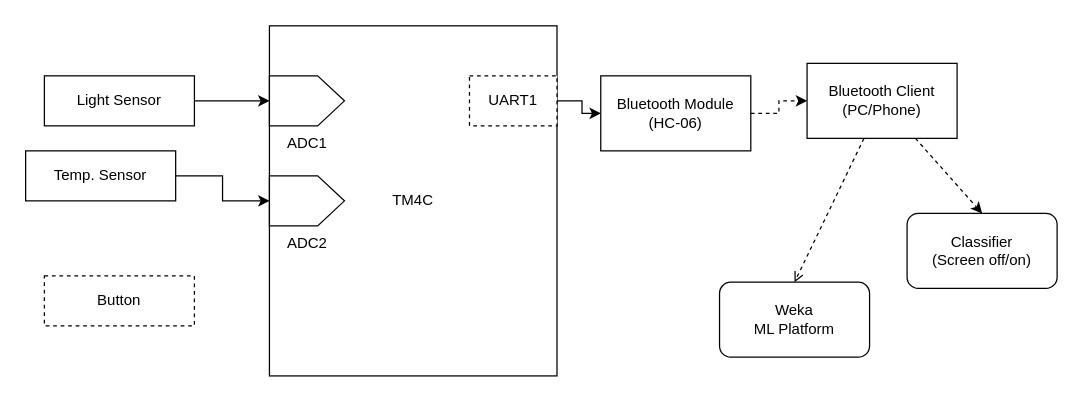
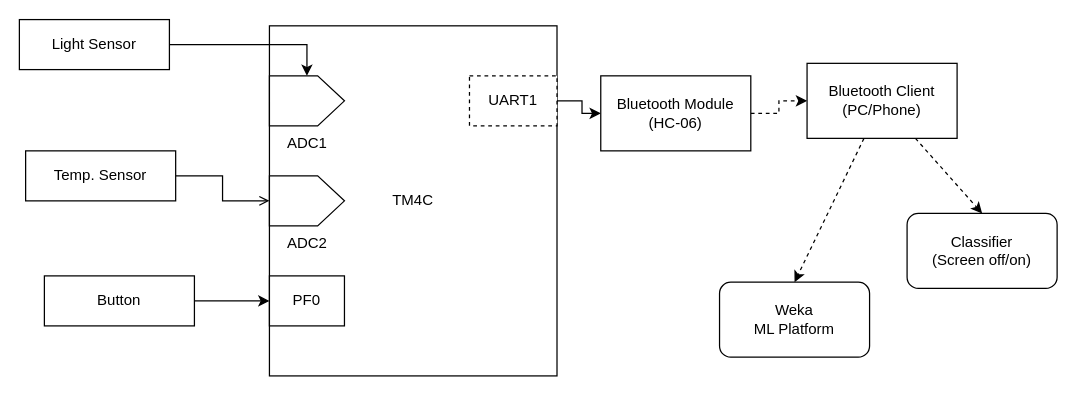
  <mxCell id="0" />
  <mxCell id="1" parent="0" />
  <mxCell id="2" value="TM4C" style="rounded=0;whiteSpace=wrap;html=1;" vertex="1" parent="1"><mxGeometry x="215" y="20" width="230" height="280" as="geometry" /></mxCell>
  <mxCell id="3" style="edgeStyle=orthogonalEdgeStyle;rounded=0;orthogonalLoop=1;jettySize=auto;html=1;" edge="1" parent="1" source="4" target="7"><mxGeometry relative="1" as="geometry" /></mxCell>
- <mxCell id="4" value="Light Sensor" style="rounded=0;whiteSpace=wrap;html=1;" vertex="1" parent="1"><mxGeometry x="35" y="60" width="120" height="40" as="geometry" /></mxCell>
- <mxCell id="5" style="edgeStyle=orthogonalEdgeStyle;rounded=0;orthogonalLoop=1;jettySize=auto;html=1;entryX=0;entryY=0.5;entryDx=0;entryDy=0;entryPerimeter=0;" edge="1" parent="1" source="6" target="8"><mxGeometry relative="1" as="geometry" /></mxCell>
+ <mxCell id="4" value="Light Sensor" style="rounded=0;whiteSpace=wrap;html=1;" vertex="1" parent="1"><mxGeometry x="15" y="15" width="120" height="40" as="geometry" /></mxCell>
+ <mxCell id="5" style="edgeStyle=orthogonalEdgeStyle;rounded=0;orthogonalLoop=1;jettySize=auto;html=1;entryX=0;entryY=0.5;entryDx=0;entryDy=0;entryPerimeter=0;endArrow=open;" edge="1" parent="1" source="6" target="8"><mxGeometry relative="1" as="geometry" /></mxCell>
  <mxCell id="6" value="Temp. Sensor" style="rounded=0;whiteSpace=wrap;html=1;" vertex="1" parent="1"><mxGeometry x="20" y="120" width="120" height="40" as="geometry" /></mxCell>
  <mxCell id="7" value="ADC1" style="verticalLabelPosition=bottom;shadow=0;dashed=0;align=center;html=1;verticalAlign=top;shape=mxgraph.electrical.abstract.dac;" vertex="1" parent="1"><mxGeometry x="215" y="60" width="60" height="40" as="geometry" /></mxCell>
  <mxCell id="8" value="ADC2" style="verticalLabelPosition=bottom;shadow=0;dashed=0;align=center;html=1;verticalAlign=top;shape=mxgraph.electrical.abstract.dac;" vertex="1" parent="1"><mxGeometry x="215" y="140" width="60" height="40" as="geometry" /></mxCell>
  <mxCell id="9" style="edgeStyle=orthogonalEdgeStyle;rounded=0;orthogonalLoop=1;jettySize=auto;html=1;entryX=0;entryY=0.5;entryDx=0;entryDy=0;" edge="1" parent="1" source="10" target="12"><mxGeometry relative="1" as="geometry" /></mxCell>
  <mxCell id="10" value="UART1" style="rounded=0;whiteSpace=wrap;html=1;dashed=1;" vertex="1" parent="1"><mxGeometry x="375" y="60" width="70" height="40" as="geometry" /></mxCell>
  <mxCell id="11" style="edgeStyle=orthogonalEdgeStyle;rounded=0;orthogonalLoop=1;jettySize=auto;html=1;dashed=1;" edge="1" parent="1" source="12" target="15"><mxGeometry relative="1" as="geometry" /></mxCell>
  <mxCell id="12" value="Bluetooth Module&lt;br&gt;(HC-06)" style="rounded=0;whiteSpace=wrap;html=1;" vertex="1" parent="1"><mxGeometry x="480" y="60" width="120" height="60" as="geometry" /></mxCell>
- <mxCell id="13" style="rounded=0;orthogonalLoop=1;jettySize=auto;html=1;entryX=0.5;entryY=0;entryDx=0;entryDy=0;dashed=1;endArrow=open;" edge="1" parent="1" source="15" target="16"><mxGeometry relative="1" as="geometry" /></mxCell>
+ <mxCell id="13" style="rounded=0;orthogonalLoop=1;jettySize=auto;html=1;entryX=0.5;entryY=0;entryDx=0;entryDy=0;dashed=1;" edge="1" parent="1" source="15" target="16"><mxGeometry relative="1" as="geometry" /></mxCell>
  <mxCell id="14" style="edgeStyle=none;rounded=0;orthogonalLoop=1;jettySize=auto;html=1;entryX=0.5;entryY=0;entryDx=0;entryDy=0;dashed=1;" edge="1" parent="1" source="15" target="17"><mxGeometry relative="1" as="geometry" /></mxCell>
  <mxCell id="15" value="Bluetooth Client&lt;br&gt;(PC/Phone)" style="rounded=0;whiteSpace=wrap;html=1;" vertex="1" parent="1"><mxGeometry x="645" y="50" width="120" height="60" as="geometry" /></mxCell>
  <mxCell id="16" value="Weka&lt;br&gt;ML Platform" style="rounded=1;whiteSpace=wrap;html=1;" vertex="1" parent="1"><mxGeometry x="575" y="225" width="120" height="60" as="geometry" /></mxCell>
  <mxCell id="17" value="Classifier&lt;br&gt;(Screen off/on)" style="rounded=1;whiteSpace=wrap;html=1;" vertex="1" parent="1"><mxGeometry x="725" y="170" width="120" height="60" as="geometry" /></mxCell>
- <mxCell id="19" value="Button" style="rounded=0;whiteSpace=wrap;html=1;dashed=1;" vertex="1" parent="1"><mxGeometry x="35" y="220" width="120" height="40" as="geometry" /></mxCell>
+ <mxCell id="18" style="edgeStyle=none;rounded=0;orthogonalLoop=1;jettySize=auto;html=1;" edge="1" parent="1" source="19" target="20"><mxGeometry relative="1" as="geometry" /></mxCell>
+ <mxCell id="19" value="Button" style="rounded=0;whiteSpace=wrap;html=1;" vertex="1" parent="1"><mxGeometry x="35" y="220" width="120" height="40" as="geometry" /></mxCell>
+ <mxCell id="20" value="PF0" style="rounded=0;whiteSpace=wrap;html=1;" vertex="1" parent="1"><mxGeometry x="215" y="220" width="60" height="40" as="geometry" /></mxCell>
